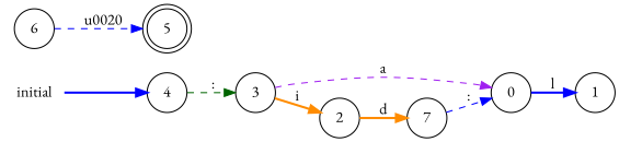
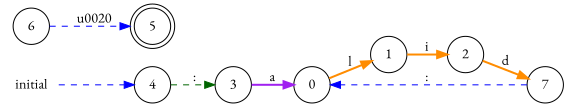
  digraph {
    fontname="EB Garamond"
    rankdir=LR
    node [fontname="EB Garamond" shape=circle]
    edge [color=blue fontname="EB Garamond" style=bold]
    0
    1
    2
    7
    5 [shape=doublecircle]
    6
    3
    4
    initial [shape=plaintext]
-   0 -> 1 [label=l]
-   3 -> 2 [color=darkorange label=i]
+   0 -> 1 [color=darkorange label=l]
+   1 -> 2 [color=darkorange label=i]
    2 -> 7 [color=darkorange label=d]
    7 -> 0 [label=":" style=dashed]
    6 -> 5 [label="\u0020" style=dashed]
-   3 -> 0 [color=purple label=a style=dashed]
+   3 -> 0 [color=purple label=a]
    4 -> 3 [color=darkgreen label=":" style=dashed]
-   initial -> 4
+   initial -> 4 [style=dashed]
  }
